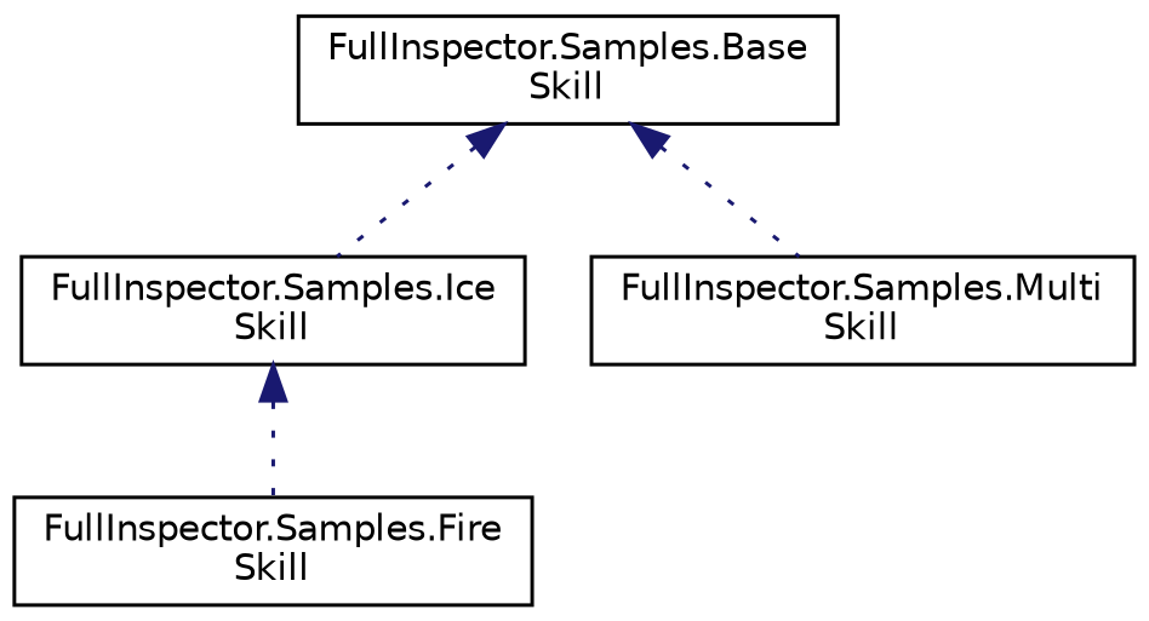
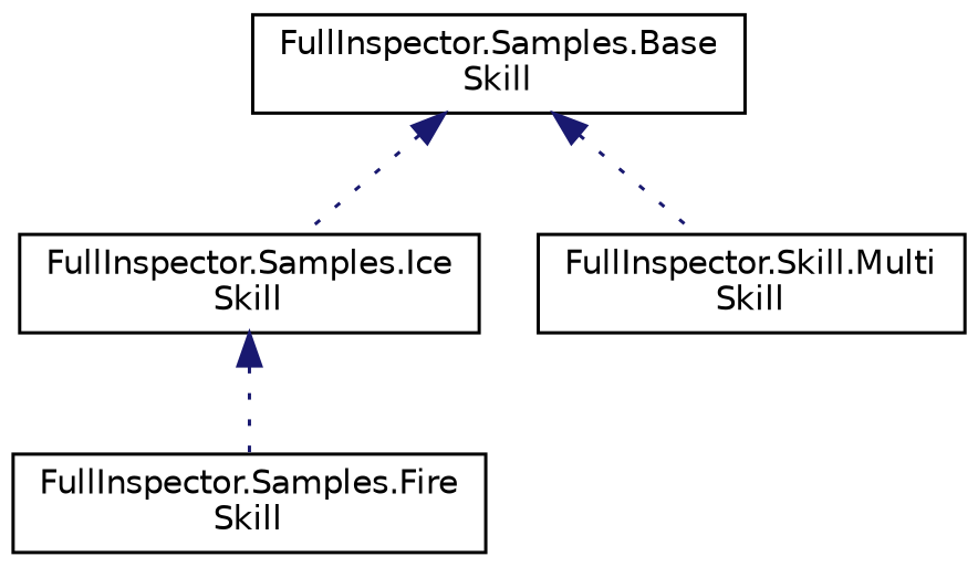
  digraph {
    rankdir=TB
    node [color=black fillcolor=white fontname=Helvetica fontsize=10 shape=record style=filled]
    edge [color=midnightblue dir=back fontname=Helvetica fontsize=10 labelfontname=Helvetica labelfontsize=10 style=dotted]
    n1 [height=0.2 label="FullInspector.Samples.Base\lSkill" width=0.4]
    n2 [height=0.2 label="FullInspector.Samples.Ice\lSkill" width=0.4]
-   n3 [height=0.2 label="FullInspector.Samples.Multi\lSkill" width=0.4]
+   n3 [height=0.2 label="FullInspector.Skill.Multi\lSkill" width=0.4]
    n4 [height=0.2 label="FullInspector.Samples.Fire\lSkill" width=0.4]
    n1 -> n2
    n1 -> n3
    n2 -> n4
  }
